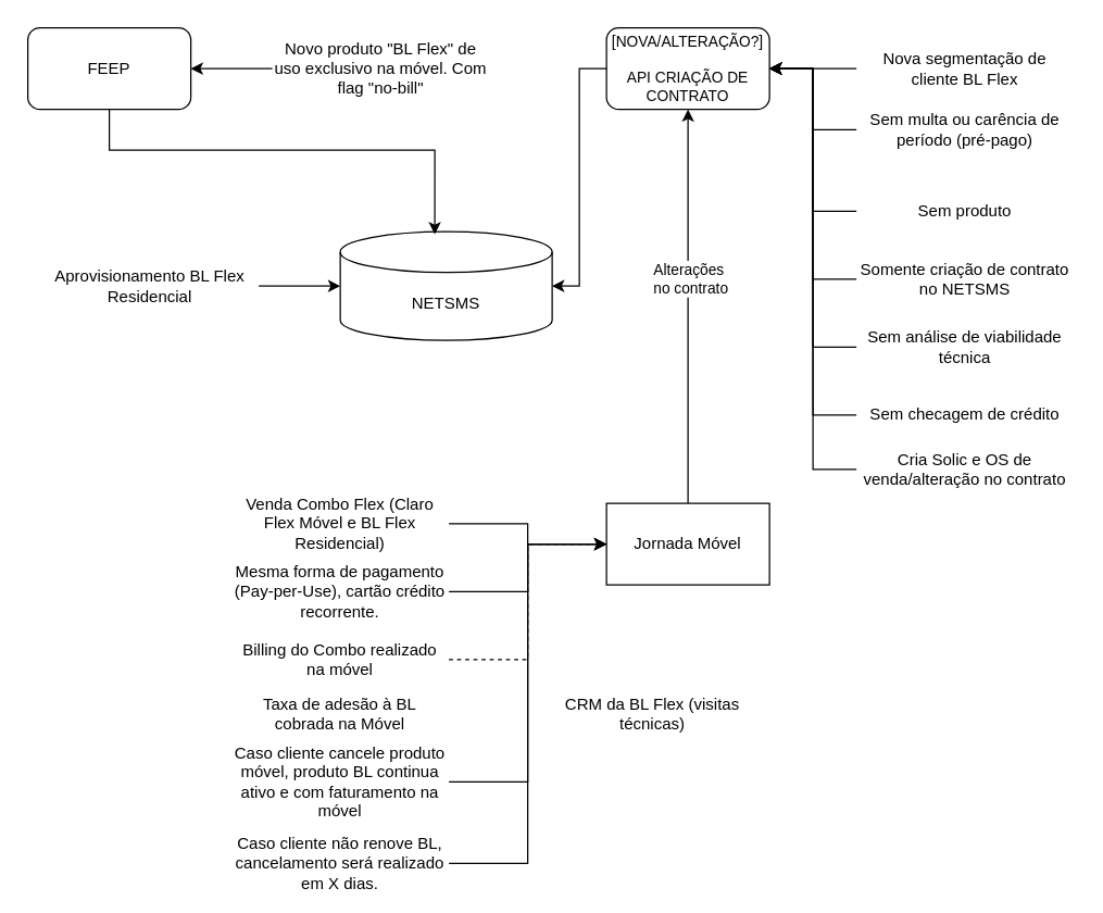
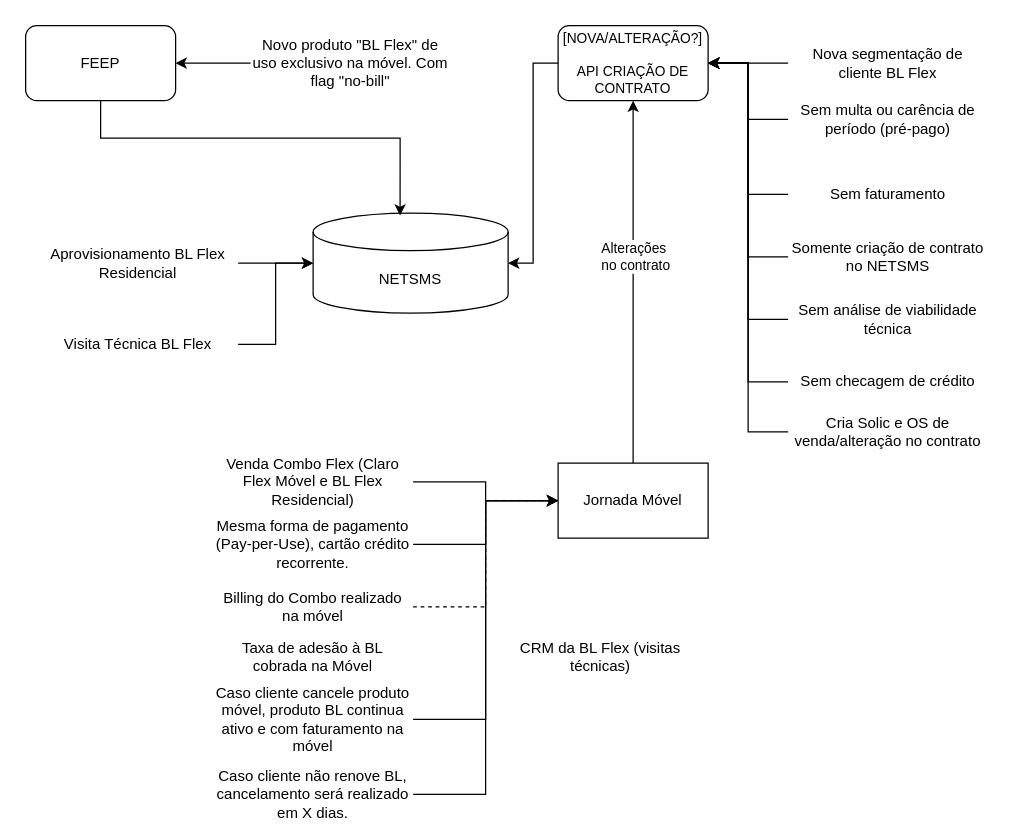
  <mxCell id="0" />
  <mxCell id="1" parent="0" />
  <mxCell id="2" value="FEEP" style="rounded=1;whiteSpace=wrap;html=1;" vertex="1" parent="1"><mxGeometry x="20" y="20" width="120" height="60" as="geometry" /></mxCell>
  <mxCell id="3" style="edgeStyle=orthogonalEdgeStyle;rounded=0;orthogonalLoop=1;jettySize=auto;html=1;entryX=1;entryY=0.5;entryDx=0;entryDy=0;" edge="1" parent="1" source="4" target="2"><mxGeometry relative="1" as="geometry" /></mxCell>
  <mxCell id="4" value="Novo produto &quot;BL Flex&quot; de uso exclusivo na móvel. Com flag &quot;no-bill&quot;" style="text;html=1;align=center;verticalAlign=middle;whiteSpace=wrap;rounded=0;" vertex="1" parent="1"><mxGeometry x="200" y="35" width="160" height="30" as="geometry" /></mxCell>
  <mxCell id="5" value="NETSMS" style="shape=cylinder3;whiteSpace=wrap;html=1;boundedLbl=1;backgroundOutline=1;size=15;" vertex="1" parent="1"><mxGeometry x="250" y="170" width="156" height="80" as="geometry" /></mxCell>
  <mxCell id="6" style="edgeStyle=orthogonalEdgeStyle;rounded=0;orthogonalLoop=1;jettySize=auto;html=1;entryX=0.446;entryY=0.025;entryDx=0;entryDy=0;entryPerimeter=0;" edge="1" parent="1" source="2" target="5"><mxGeometry relative="1" as="geometry"><Array as="points"><mxPoint x="80" y="110" /><mxPoint x="320" y="110" /></Array></mxGeometry></mxCell>
  <mxCell id="7" value="[NOVA/ALTERAÇÃO?]&lt;div&gt;&lt;br&gt;&lt;/div&gt;&lt;div&gt;API CRIAÇÃO DE CONTRATO&lt;/div&gt;" style="rounded=1;whiteSpace=wrap;html=1;fontSize=11;" vertex="1" parent="1"><mxGeometry x="446" y="20" width="120" height="60" as="geometry" /></mxCell>
  <mxCell id="8" style="edgeStyle=orthogonalEdgeStyle;rounded=0;orthogonalLoop=1;jettySize=auto;html=1;entryX=1;entryY=0.5;entryDx=0;entryDy=0;" edge="1" parent="1" source="9" target="7"><mxGeometry relative="1" as="geometry" /></mxCell>
  <mxCell id="9" value="Nova segmentação de cliente BL Flex" style="text;html=1;align=center;verticalAlign=middle;whiteSpace=wrap;rounded=0;" vertex="1" parent="1"><mxGeometry x="630" y="35" width="160" height="30" as="geometry" /></mxCell>
  <mxCell id="10" style="edgeStyle=orthogonalEdgeStyle;rounded=0;orthogonalLoop=1;jettySize=auto;html=1;" edge="1" parent="1" source="11" target="7"><mxGeometry relative="1" as="geometry" /></mxCell>
  <mxCell id="11" value="Sem multa ou carência de período (pré-pago)" style="text;html=1;align=center;verticalAlign=middle;whiteSpace=wrap;rounded=0;" vertex="1" parent="1"><mxGeometry x="630" y="80" width="160" height="30" as="geometry" /></mxCell>
  <mxCell id="12" style="edgeStyle=orthogonalEdgeStyle;rounded=0;orthogonalLoop=1;jettySize=auto;html=1;entryX=1;entryY=0.5;entryDx=0;entryDy=0;" edge="1" parent="1" source="13" target="7"><mxGeometry relative="1" as="geometry" /></mxCell>
- <mxCell id="13" value="Sem produto" style="text;html=1;align=center;verticalAlign=middle;whiteSpace=wrap;rounded=0;" vertex="1" parent="1"><mxGeometry x="630" y="140" width="160" height="30" as="geometry" /></mxCell>
+ <mxCell id="13" value="Sem faturamento" style="text;html=1;align=center;verticalAlign=middle;whiteSpace=wrap;rounded=0;" vertex="1" parent="1"><mxGeometry x="630" y="140" width="160" height="30" as="geometry" /></mxCell>
  <mxCell id="14" style="edgeStyle=orthogonalEdgeStyle;rounded=0;orthogonalLoop=1;jettySize=auto;html=1;entryX=1;entryY=0.5;entryDx=0;entryDy=0;" edge="1" parent="1" source="15" target="7"><mxGeometry relative="1" as="geometry" /></mxCell>
  <mxCell id="15" value="Somente criação de contrato no NETSMS" style="text;html=1;align=center;verticalAlign=middle;whiteSpace=wrap;rounded=0;" vertex="1" parent="1"><mxGeometry x="630" y="190" width="160" height="30" as="geometry" /></mxCell>
  <mxCell id="16" style="edgeStyle=orthogonalEdgeStyle;rounded=0;orthogonalLoop=1;jettySize=auto;html=1;entryX=1;entryY=0.5;entryDx=0;entryDy=0;" edge="1" parent="1" source="17" target="7"><mxGeometry relative="1" as="geometry" /></mxCell>
  <mxCell id="17" value="Sem análise de viabilidade técnica" style="text;html=1;align=center;verticalAlign=middle;whiteSpace=wrap;rounded=0;" vertex="1" parent="1"><mxGeometry x="630" y="240" width="160" height="30" as="geometry" /></mxCell>
  <mxCell id="18" style="edgeStyle=orthogonalEdgeStyle;rounded=0;orthogonalLoop=1;jettySize=auto;html=1;entryX=1;entryY=0.5;entryDx=0;entryDy=0;" edge="1" parent="1" source="19" target="7"><mxGeometry relative="1" as="geometry" /></mxCell>
  <mxCell id="19" value="Sem checagem de crédito" style="text;html=1;align=center;verticalAlign=middle;whiteSpace=wrap;rounded=0;" vertex="1" parent="1"><mxGeometry x="630" y="290" width="160" height="30" as="geometry" /></mxCell>
  <mxCell id="20" style="edgeStyle=orthogonalEdgeStyle;rounded=0;orthogonalLoop=1;jettySize=auto;html=1;entryX=1;entryY=0.5;entryDx=0;entryDy=0;entryPerimeter=0;" edge="1" parent="1" source="7" target="5"><mxGeometry relative="1" as="geometry" /></mxCell>
  <mxCell id="21" style="edgeStyle=orthogonalEdgeStyle;rounded=0;orthogonalLoop=1;jettySize=auto;html=1;entryX=0.5;entryY=1;entryDx=0;entryDy=0;" edge="1" parent="1" source="23" target="7"><mxGeometry relative="1" as="geometry" /></mxCell>
  <mxCell id="22" value="Alterações&amp;nbsp;&lt;div&gt;no contrato&lt;/div&gt;" style="edgeLabel;html=1;align=center;verticalAlign=middle;resizable=0;points=[];" vertex="1" connectable="0" parent="21"><mxGeometry x="0.143" y="-1" relative="1" as="geometry"><mxPoint as="offset" /></mxGeometry></mxCell>
  <mxCell id="23" value="Jornada Móvel" style="whiteSpace=wrap;html=1;rounded=0;" vertex="1" parent="1"><mxGeometry x="446" y="370" width="120" height="60" as="geometry" /></mxCell>
  <mxCell id="24" style="edgeStyle=orthogonalEdgeStyle;rounded=0;orthogonalLoop=1;jettySize=auto;html=1;entryX=0;entryY=0.5;entryDx=0;entryDy=0;" edge="1" parent="1" source="25" target="23"><mxGeometry relative="1" as="geometry" /></mxCell>
  <mxCell id="25" value="Venda Combo Flex (Claro Flex Móvel e BL Flex Residencial)" style="text;html=1;align=center;verticalAlign=middle;whiteSpace=wrap;rounded=0;" vertex="1" parent="1"><mxGeometry x="170" y="370" width="160" height="30" as="geometry" /></mxCell>
  <mxCell id="26" style="edgeStyle=orthogonalEdgeStyle;rounded=0;orthogonalLoop=1;jettySize=auto;html=1;entryX=0;entryY=0.5;entryDx=0;entryDy=0;" edge="1" parent="1" source="27" target="23"><mxGeometry relative="1" as="geometry" /></mxCell>
  <mxCell id="27" value="Mesma forma de pagamento (Pay-per-Use), cartão crédito recorrente." style="text;html=1;align=center;verticalAlign=middle;whiteSpace=wrap;rounded=0;" vertex="1" parent="1"><mxGeometry x="170" y="420" width="160" height="30" as="geometry" /></mxCell>
  <mxCell id="28" style="edgeStyle=orthogonalEdgeStyle;rounded=0;orthogonalLoop=1;jettySize=auto;html=1;entryX=1;entryY=0.5;entryDx=0;entryDy=0;" edge="1" parent="1" source="29" target="7"><mxGeometry relative="1" as="geometry" /></mxCell>
  <mxCell id="29" value="Cria Solic e OS de venda/alteração no contrato" style="text;html=1;align=center;verticalAlign=middle;whiteSpace=wrap;rounded=0;" vertex="1" parent="1"><mxGeometry x="630" y="330" width="160" height="30" as="geometry" /></mxCell>
  <mxCell id="30" value="Aprovisionamento BL Flex Residencial" style="text;html=1;align=center;verticalAlign=middle;whiteSpace=wrap;rounded=0;" vertex="1" parent="1"><mxGeometry x="30" y="195" width="160" height="30" as="geometry" /></mxCell>
+ <mxCell id="31" value="Visita Técnica BL Flex" style="text;html=1;align=center;verticalAlign=middle;whiteSpace=wrap;rounded=0;" vertex="1" parent="1"><mxGeometry x="30" y="260" width="160" height="30" as="geometry" /></mxCell>
  <mxCell id="32" style="edgeStyle=orthogonalEdgeStyle;rounded=0;orthogonalLoop=1;jettySize=auto;html=1;entryX=0;entryY=0.5;entryDx=0;entryDy=0;entryPerimeter=0;" edge="1" parent="1" source="30" target="5"><mxGeometry relative="1" as="geometry" /></mxCell>
+ <mxCell id="33" style="edgeStyle=orthogonalEdgeStyle;rounded=0;orthogonalLoop=1;jettySize=auto;html=1;entryX=0;entryY=0.5;entryDx=0;entryDy=0;entryPerimeter=0;" edge="1" parent="1" source="31" target="5"><mxGeometry relative="1" as="geometry" /></mxCell>
  <mxCell id="34" style="edgeStyle=orthogonalEdgeStyle;rounded=0;orthogonalLoop=1;jettySize=auto;html=1;entryX=0;entryY=0.5;entryDx=0;entryDy=0;dashed=1;" edge="1" parent="1" source="35" target="23"><mxGeometry relative="1" as="geometry" /></mxCell>
  <mxCell id="35" value="Billing do Combo realizado na móvel" style="text;html=1;align=center;verticalAlign=middle;whiteSpace=wrap;rounded=0;" vertex="1" parent="1"><mxGeometry x="170" y="470" width="160" height="30" as="geometry" /></mxCell>
  <mxCell id="36" value="Taxa de adesão à BL cobrada na Móvel" style="text;html=1;align=center;verticalAlign=middle;whiteSpace=wrap;rounded=0;" vertex="1" parent="1"><mxGeometry x="170" y="510" width="160" height="30" as="geometry" /></mxCell>
  <mxCell id="37" style="edgeStyle=orthogonalEdgeStyle;rounded=0;orthogonalLoop=1;jettySize=auto;html=1;entryX=0;entryY=0.5;entryDx=0;entryDy=0;" edge="1" parent="1" source="38" target="23"><mxGeometry relative="1" as="geometry" /></mxCell>
  <mxCell id="38" value="Caso cliente cancele produto móvel, produto BL continua ativo e com faturamento na móvel" style="text;html=1;align=center;verticalAlign=middle;whiteSpace=wrap;rounded=0;" vertex="1" parent="1"><mxGeometry x="170" y="560" width="160" height="30" as="geometry" /></mxCell>
  <mxCell id="39" value="CRM da BL Flex (visitas técnicas)" style="text;html=1;align=center;verticalAlign=middle;whiteSpace=wrap;rounded=0;" vertex="1" parent="1"><mxGeometry x="400" y="510" width="160" height="30" as="geometry" /></mxCell>
  <mxCell id="40" style="edgeStyle=orthogonalEdgeStyle;rounded=0;orthogonalLoop=1;jettySize=auto;html=1;entryX=0;entryY=0.5;entryDx=0;entryDy=0;" edge="1" parent="1" source="41" target="23"><mxGeometry relative="1" as="geometry" /></mxCell>
  <mxCell id="41" value="Caso cliente não renove BL, &lt;span style=&quot;background-color: transparent; color: light-dark(rgb(0, 0, 0), rgb(255, 255, 255));&quot;&gt;cancelamento será realizado em X dias.&lt;/span&gt;" style="text;html=1;align=center;verticalAlign=middle;whiteSpace=wrap;rounded=0;" vertex="1" parent="1"><mxGeometry x="170" y="620" width="160" height="30" as="geometry" /></mxCell>
